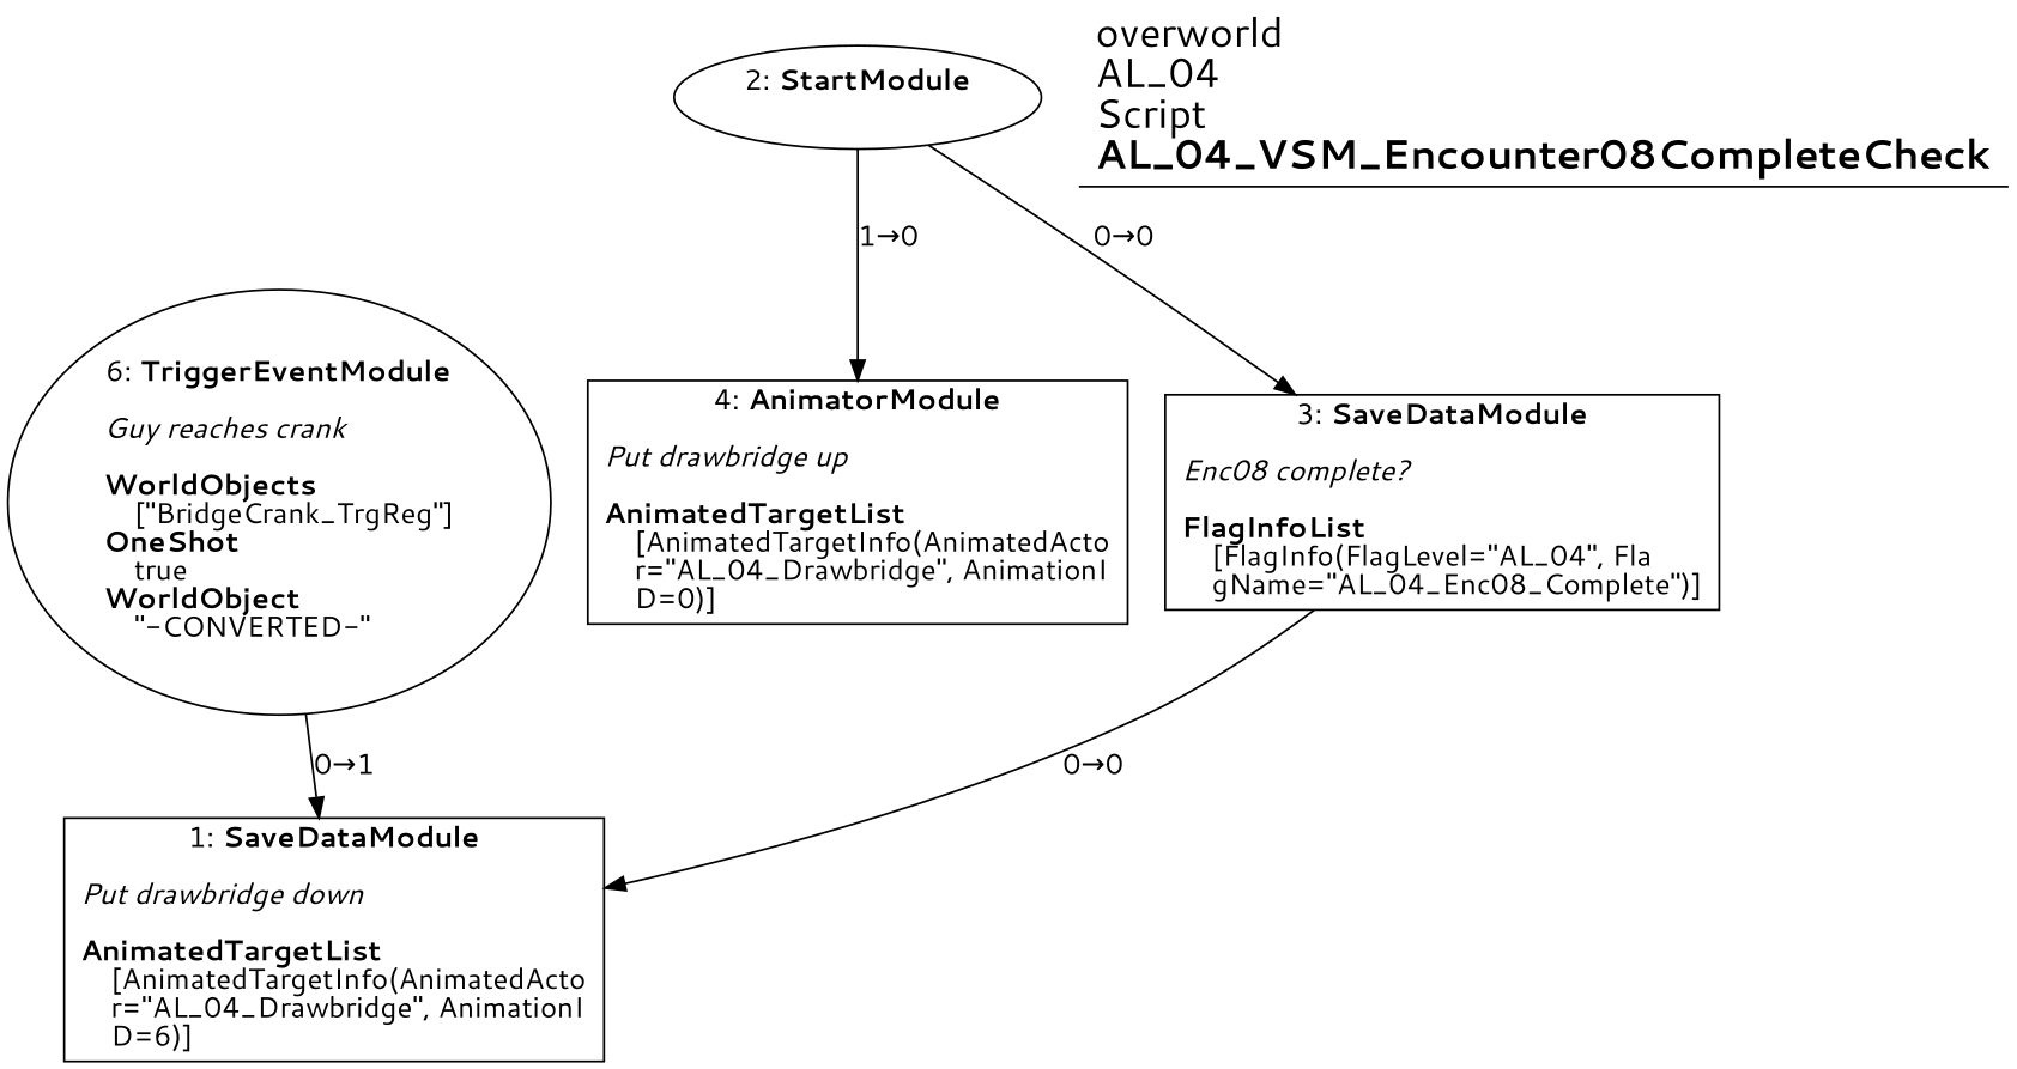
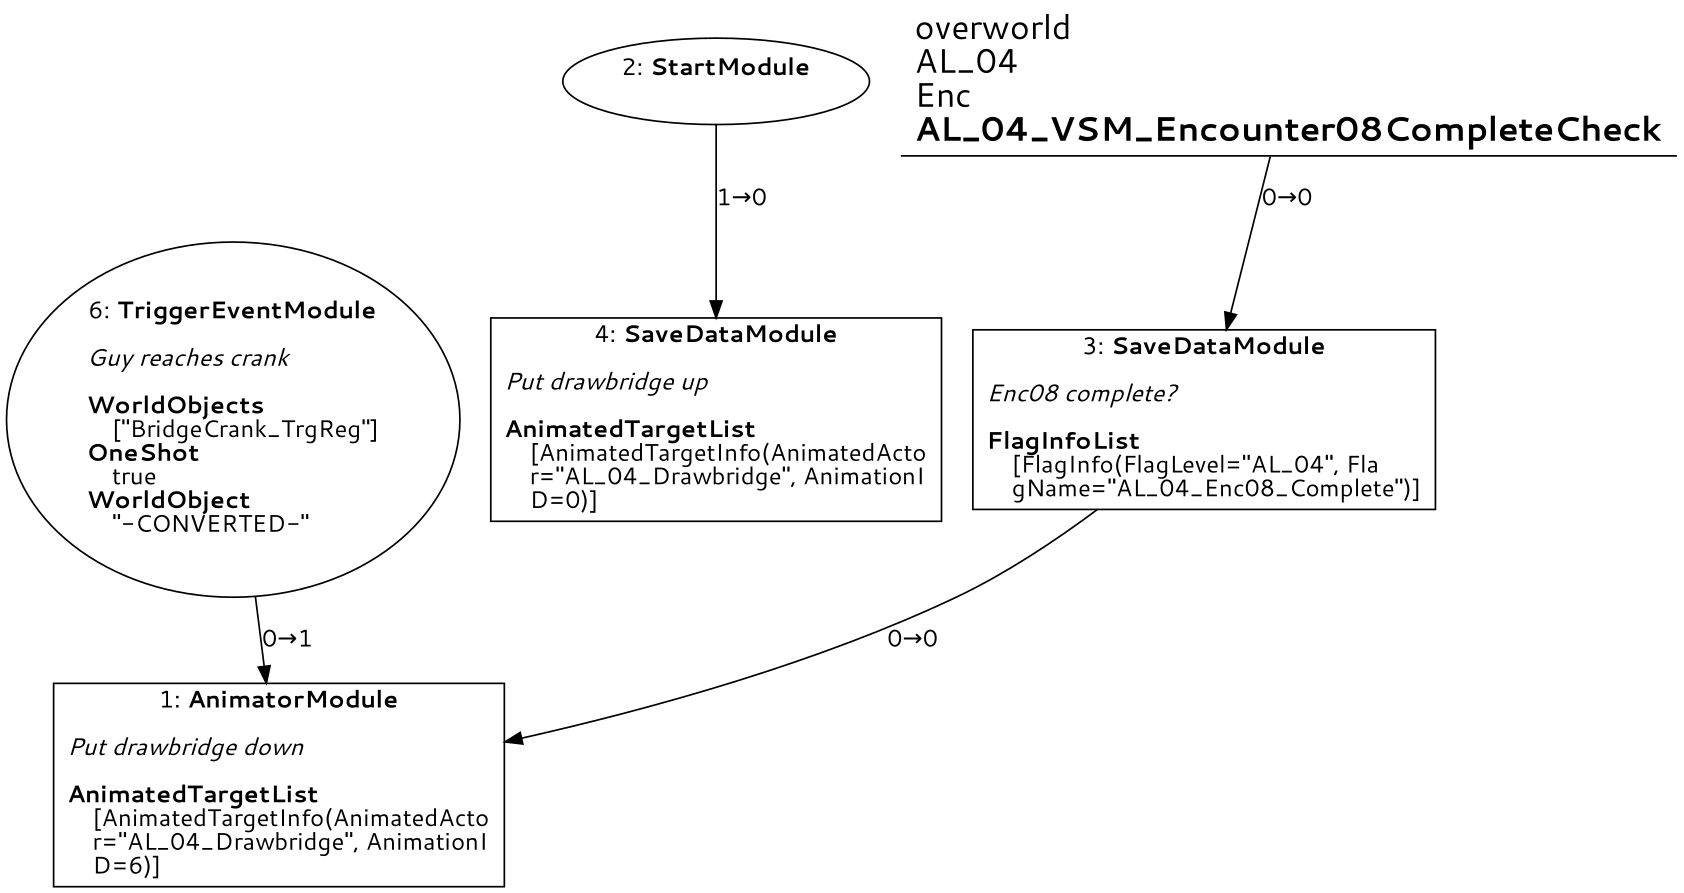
  digraph {
    fontname="Segoe UI"
    splines=spline
    node [fontname="Segoe UI" shape=box]
    edge [fontname="Segoe UI"]
-   n1 [label=<1: <b>SaveDataModule</b><br/><br/><i>Put drawbridge down<br align="left"/></i><br align="left"/><b>AnimatedTargetList</b><br align="left"/>    [AnimatedTargetInfo(AnimatedActo<br align="left"/>    r=&quot;AL_04_Drawbridge&quot;, AnimationI<br align="left"/>    D=6)]<br align="left"/>>]
+   n1 [label=<1: <b>AnimatorModule</b><br/><br/><i>Put drawbridge down<br align="left"/></i><br align="left"/><b>AnimatedTargetList</b><br align="left"/>    [AnimatedTargetInfo(AnimatedActo<br align="left"/>    r=&quot;AL_04_Drawbridge&quot;, AnimationI<br align="left"/>    D=6)]<br align="left"/>>]
    n2 [label=<6: <b>TriggerEventModule</b><br/><br/><i>Guy reaches crank<br align="left"/></i><br align="left"/><b>WorldObjects</b><br align="left"/>    [&quot;BridgeCrank_TrgReg&quot;]<br align="left"/><b>OneShot</b><br align="left"/>    true<br align="left"/><b>WorldObject</b><br align="left"/>    &quot;-CONVERTED-&quot;<br align="left"/>> shape=oval]
    n3 [label=<2: <b>StartModule</b><br/><br/>> shape=oval]
    n4 [label=<3: <b>SaveDataModule</b><br/><br/><i>Enc08 complete?<br align="left"/></i><br align="left"/><b>FlagInfoList</b><br align="left"/>    [FlagInfo(FlagLevel=&quot;AL_04&quot;, Fla<br align="left"/>    gName=&quot;AL_04_Enc08_Complete&quot;)]<br align="left"/>>]
-   n5 [label=<4: <b>AnimatorModule</b><br/><br/><i>Put drawbridge up<br align="left"/></i><br align="left"/><b>AnimatedTargetList</b><br align="left"/>    [AnimatedTargetInfo(AnimatedActo<br align="left"/>    r=&quot;AL_04_Drawbridge&quot;, AnimationI<br align="left"/>    D=0)]<br align="left"/>>]
-   n6 [label=<<font point-size="20">overworld<br align="left"/>AL_04<br align="left"/>Script<br align="left"/><b>AL_04_VSM_Encounter08CompleteCheck</b><br align="left"/></font>> shape=underline]
+   n5 [label=<4: <b>SaveDataModule</b><br/><br/><i>Put drawbridge up<br align="left"/></i><br align="left"/><b>AnimatedTargetList</b><br align="left"/>    [AnimatedTargetInfo(AnimatedActo<br align="left"/>    r=&quot;AL_04_Drawbridge&quot;, AnimationI<br align="left"/>    D=0)]<br align="left"/>>]
+   n6 [label=<<font point-size="20">overworld<br align="left"/>AL_04<br align="left"/>Enc<br align="left"/><b>AL_04_VSM_Encounter08CompleteCheck</b><br align="left"/></font>> shape=underline]
    n2 -> n1 [label="0→1"]
-   n3 -> n4 [label="0→0"]
+   n6 -> n4 [label="0→0"]
    n3 -> n5 [label="1→0"]
    n4 -> n1 [label="0→0"]
  }
